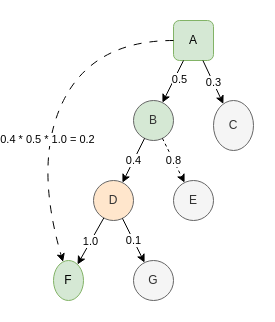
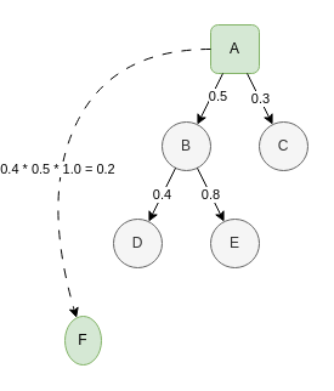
  <mxCell id="0" />
  <mxCell id="1" parent="0" />
  <mxCell id="2" value="A" style="whiteSpace=wrap;html=1;aspect=fixed;fillColor=#d5e8d4;strokeColor=#82b366;rounded=1;" vertex="1" parent="1"><mxGeometry x="160" y="20" width="40" height="40" as="geometry" /></mxCell>
- <mxCell id="3" value="C" style="ellipse;whiteSpace=wrap;html=1;aspect=fixed;fillColor=#f5f5f5;fontColor=#333333;strokeColor=#666666;" vertex="1" parent="1"><mxGeometry x="200" y="100" width="40" height="50" as="geometry" /></mxCell>
- <mxCell id="4" value="B" style="ellipse;whiteSpace=wrap;html=1;aspect=fixed;fillColor=#d5e8d4;fontColor=#333333;strokeColor=#666666;" vertex="1" parent="1"><mxGeometry x="120" y="100" width="40" height="40" as="geometry" /></mxCell>
+ <mxCell id="3" value="C" style="ellipse;whiteSpace=wrap;html=1;aspect=fixed;fillColor=#f5f5f5;fontColor=#333333;strokeColor=#666666;" vertex="1" parent="1"><mxGeometry x="200" y="100" width="40" height="40" as="geometry" /></mxCell>
+ <mxCell id="4" value="B" style="ellipse;whiteSpace=wrap;html=1;aspect=fixed;fillColor=#f5f5f5;fontColor=#333333;strokeColor=#666666;" vertex="1" parent="1"><mxGeometry x="120" y="100" width="40" height="40" as="geometry" /></mxCell>
  <mxCell id="5" value="E" style="ellipse;whiteSpace=wrap;html=1;aspect=fixed;fillColor=#f5f5f5;fontColor=#333333;strokeColor=#666666;" vertex="1" parent="1"><mxGeometry x="160" y="180" width="40" height="40" as="geometry" /></mxCell>
- <mxCell id="6" value="D" style="ellipse;whiteSpace=wrap;html=1;aspect=fixed;fillColor=#ffe6cc;strokeColor=#666666;fontColor=#333333;" vertex="1" parent="1"><mxGeometry x="80" y="180" width="40" height="40" as="geometry" /></mxCell>
+ <mxCell id="6" value="D" style="ellipse;whiteSpace=wrap;html=1;aspect=fixed;fillColor=#f5f5f5;strokeColor=#666666;fontColor=#333333;" vertex="1" parent="1"><mxGeometry x="80" y="180" width="40" height="40" as="geometry" /></mxCell>
  <mxCell id="7" value="" style="endArrow=classic;html=1;rounded=0;" edge="1" parent="1" source="2" target="4"><mxGeometry width="50" height="50" relative="1" as="geometry"><mxPoint x="30" y="40" as="sourcePoint" /><mxPoint x="80" y="-10" as="targetPoint" /></mxGeometry></mxCell>
  <mxCell id="8" value="0.5" style="edgeLabel;html=1;align=center;verticalAlign=middle;resizable=0;points=[];" vertex="1" connectable="0" parent="7"><mxGeometry x="-0.182" y="4" relative="1" as="geometry"><mxPoint as="offset" /></mxGeometry></mxCell>
  <mxCell id="9" value="0.3" style="endArrow=classic;html=1;rounded=0;" edge="1" parent="1" source="2" target="3"><mxGeometry width="50" height="50" relative="1" as="geometry"><mxPoint x="176" y="64" as="sourcePoint" /><mxPoint x="150" y="110" as="targetPoint" /></mxGeometry></mxCell>
  <mxCell id="10" value="0.4" style="endArrow=classic;html=1;rounded=0;" edge="1" parent="1" source="4" target="6"><mxGeometry width="50" height="50" relative="1" as="geometry"><mxPoint x="176" y="64" as="sourcePoint" /><mxPoint x="150" y="110" as="targetPoint" /></mxGeometry></mxCell>
- <mxCell id="11" value="0.8" style="endArrow=classic;html=1;rounded=0;dashed=1;" edge="1" parent="1" source="4" target="5"><mxGeometry width="50" height="50" relative="1" as="geometry"><mxPoint x="136" y="144" as="sourcePoint" /><mxPoint x="110" y="190" as="targetPoint" /></mxGeometry></mxCell>
+ <mxCell id="11" value="0.8" style="endArrow=classic;html=1;rounded=0;" edge="1" parent="1" source="4" target="5"><mxGeometry width="50" height="50" relative="1" as="geometry"><mxPoint x="136" y="144" as="sourcePoint" /><mxPoint x="110" y="190" as="targetPoint" /></mxGeometry></mxCell>
  <mxCell id="12" value="" style="curved=1;endArrow=classic;html=1;rounded=0;dashed=1;dashPattern=8 8;" edge="1" parent="1" source="2" target="14"><mxGeometry width="50" height="50" relative="1" as="geometry"><mxPoint x="230" y="500" as="sourcePoint" /><mxPoint x="280" y="450" as="targetPoint" /><Array as="points"><mxPoint x="80" y="40" /><mxPoint x="20" y="160" /></Array></mxGeometry></mxCell>
  <mxCell id="13" value="0.4 * 0.5 * 1.0 = 0.2" style="edgeLabel;html=1;align=center;verticalAlign=middle;resizable=0;points=[];" vertex="1" connectable="0" parent="12"><mxGeometry x="0.181" y="3" relative="1" as="geometry"><mxPoint as="offset" /></mxGeometry></mxCell>
  <mxCell id="14" value="F" style="ellipse;whiteSpace=wrap;html=1;aspect=fixed;fillColor=#d5e8d4;strokeColor=#82b366;" vertex="1" parent="1"><mxGeometry x="40" y="260" width="30" height="40" as="geometry" /></mxCell>
- <mxCell id="15" value="G" style="ellipse;whiteSpace=wrap;html=1;aspect=fixed;fillColor=#f5f5f5;fontColor=#333333;strokeColor=#666666;" vertex="1" parent="1"><mxGeometry x="120" y="260" width="40" height="40" as="geometry" /></mxCell>
- <mxCell id="16" value="1.0" style="endArrow=classic;html=1;rounded=0;" edge="1" parent="1" source="6" target="14"><mxGeometry width="50" height="50" relative="1" as="geometry"><mxPoint x="110" y="240" as="sourcePoint" /><mxPoint x="110" y="190" as="targetPoint" /></mxGeometry></mxCell>
- <mxCell id="17" value="0.1" style="endArrow=classic;html=1;rounded=0;" edge="1" parent="1" source="6" target="15"><mxGeometry width="50" height="50" relative="1" as="geometry"><mxPoint x="101" y="228" as="sourcePoint" /><mxPoint x="79" y="272" as="targetPoint" /></mxGeometry></mxCell>
